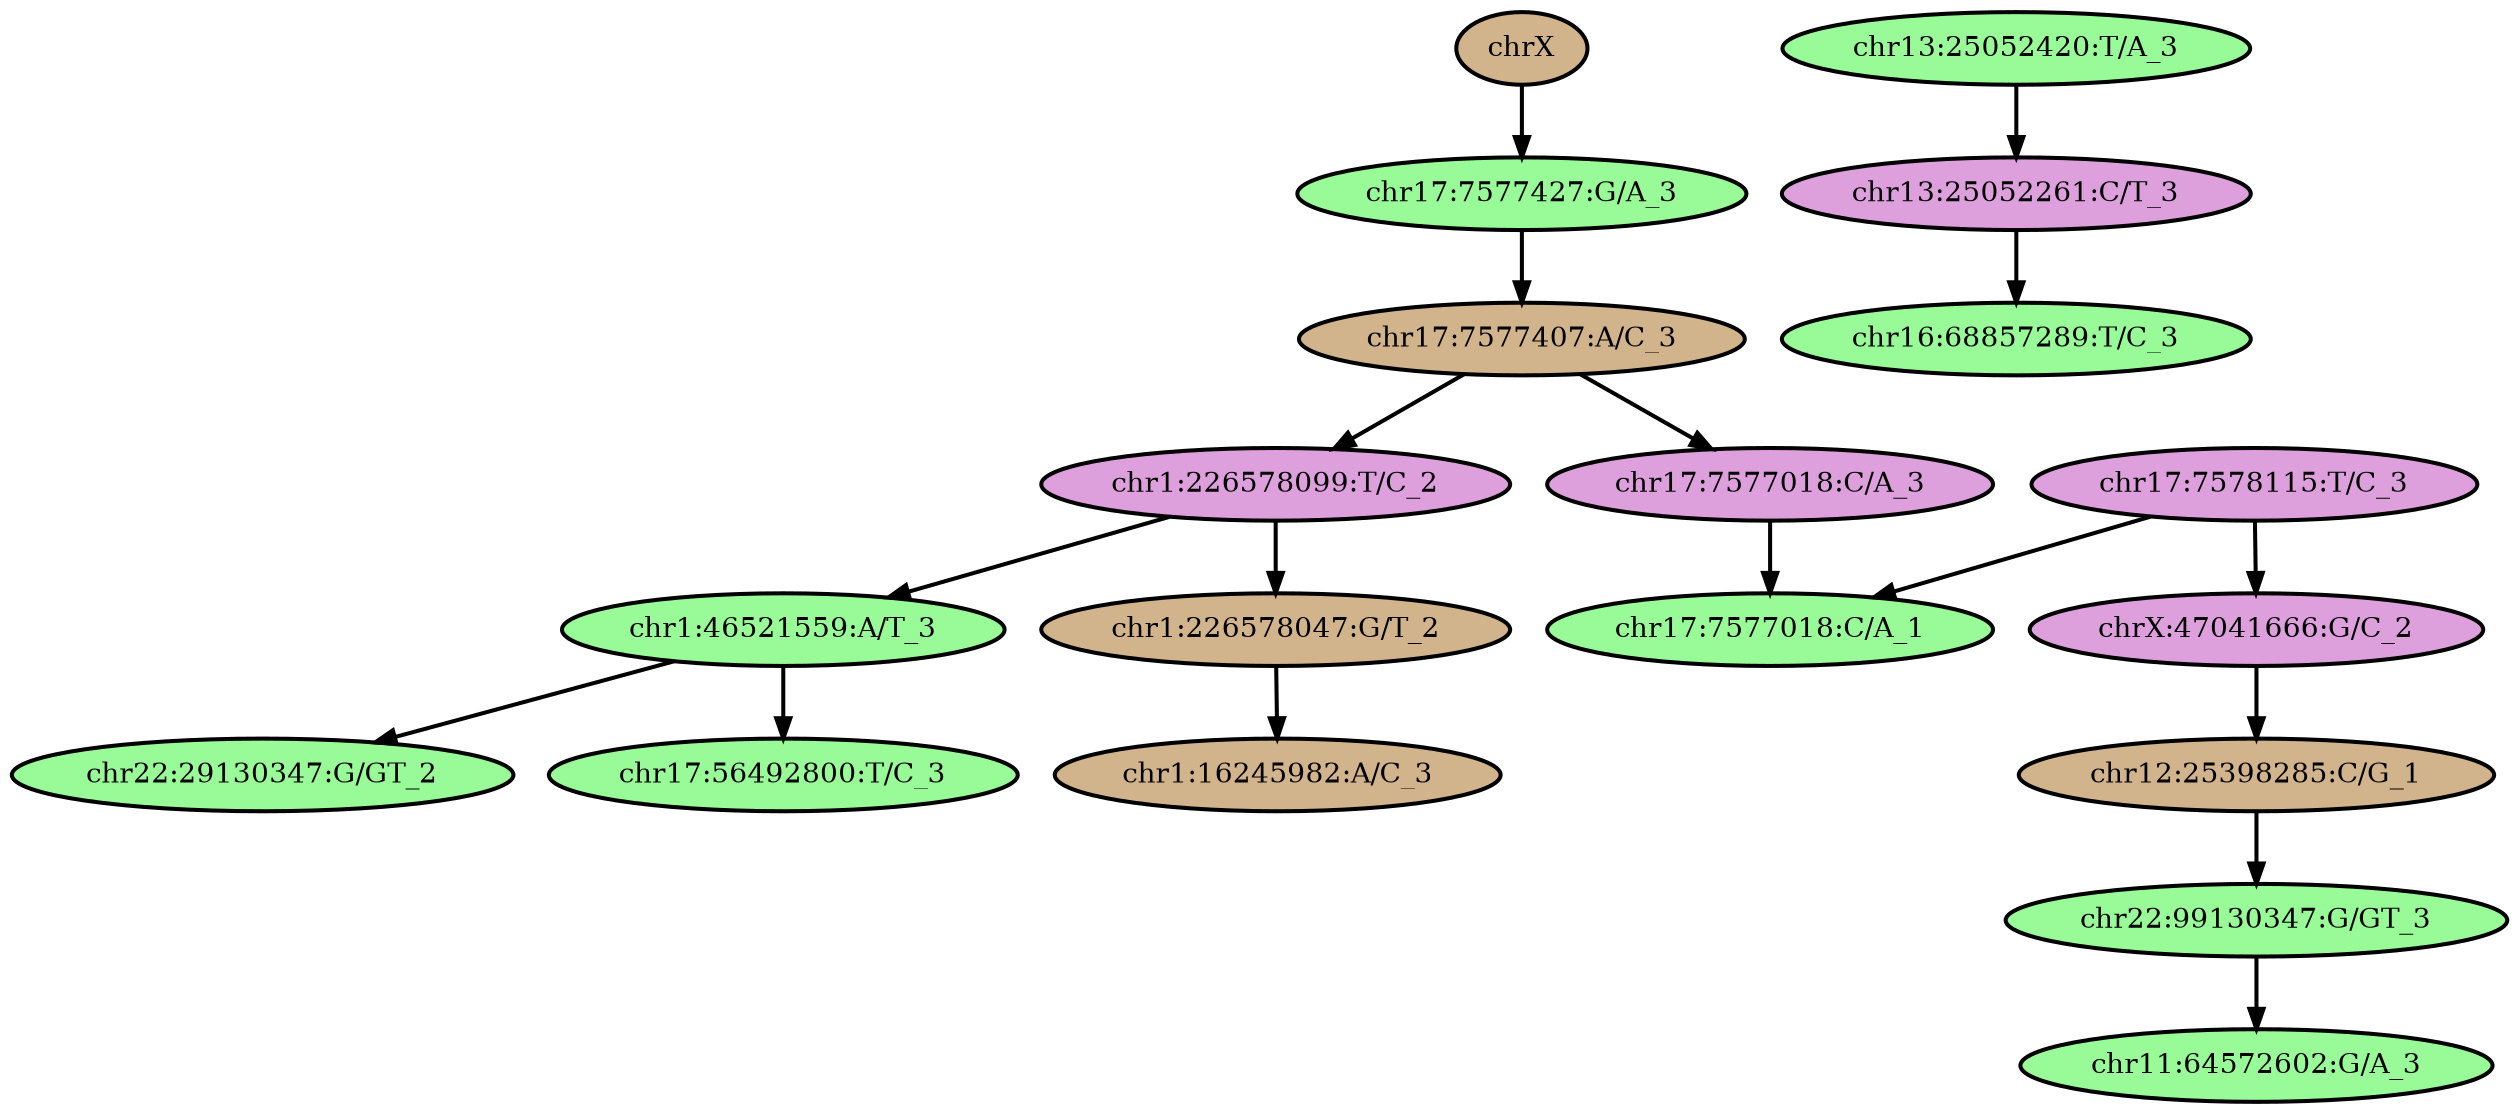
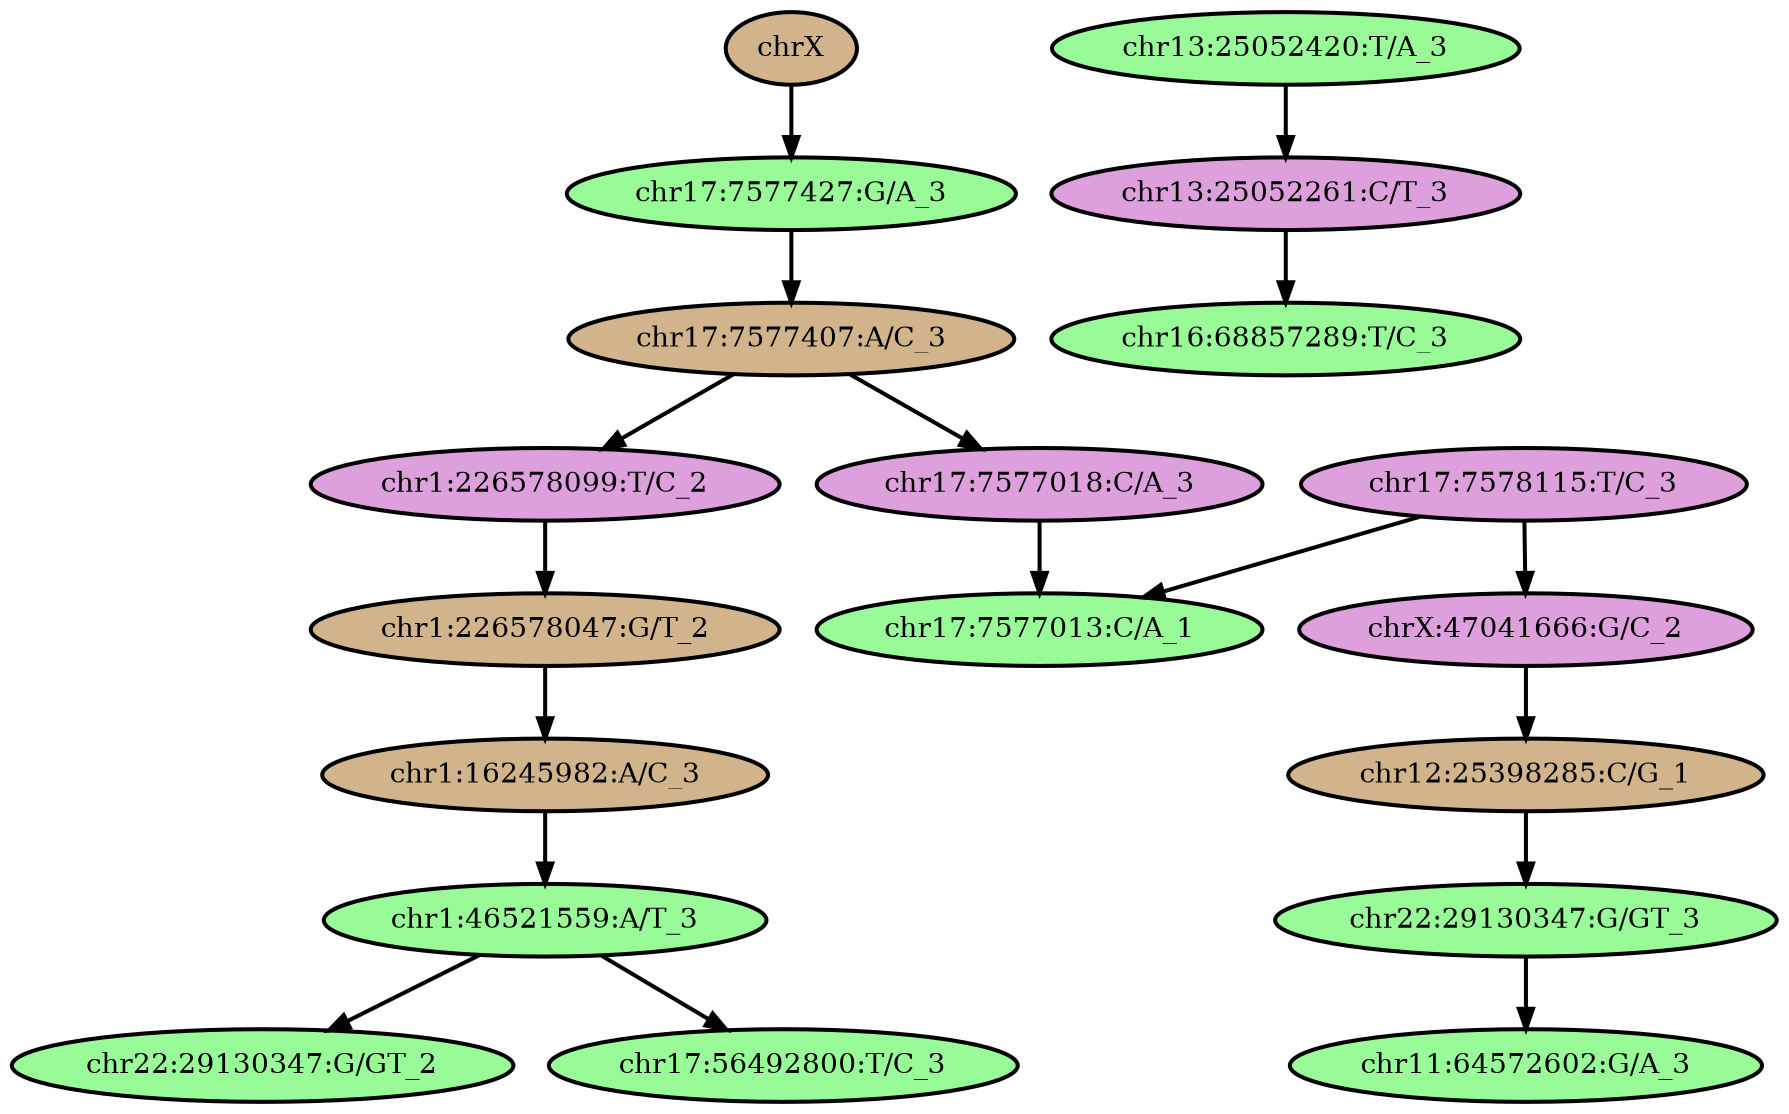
  digraph {
    rankdir=TB
    node [fillcolor=palegreen style="bold,filled"]
    edge [style=bold]
    n1 [fillcolor=tan label=chrX]
    n2 [label="chr17:7577427:G/A_3"]
    n3 [fillcolor=tan label="chr17:7577407:A/C_3"]
    n4 [fillcolor=plum label="chr1:226578099:T/C_2"]
    n5 [fillcolor=plum label="chr17:7577018:C/A_3"]
    n6 [label="chr1:46521559:A/T_3"]
    n7 [fillcolor=tan label="chr1:226578047:G/T_2"]
-   n8 [label="chr17:7577018:C/A_1"]
+   n8 [label="chr17:7577013:C/A_1"]
    n9 [label="chr22:29130347:G/GT_2"]
    n10 [label="chr17:56492800:T/C_3"]
    n11 [fillcolor=tan label="chr1:16245982:A/C_3"]
    n12 [fillcolor=plum label="chr17:7578115:T/C_3"]
    n13 [fillcolor=plum label="chrX:47041666:G/C_2"]
    n14 [fillcolor=tan label="chr12:25398285:C/G_1"]
-   n15 [label="chr22:99130347:G/GT_3"]
+   n15 [label="chr22:29130347:G/GT_3"]
    n16 [label="chr11:64572602:G/A_3"]
    n17 [label="chr13:25052420:T/A_3"]
    n18 [fillcolor=plum label="chr13:25052261:C/T_3"]
    n19 [label="chr16:68857289:T/C_3"]
    n1 -> n2
    n2 -> n3
    n3 -> n4
    n3 -> n5
-   n4 -> n6
+   n11 -> n6
    n4 -> n7
    n5 -> n8
    n6 -> n9
    n6 -> n10
    n7 -> n11
    n12 -> n8
    n12 -> n13
    n13 -> n14
    n14 -> n15
    n15 -> n16
    n17 -> n18
    n18 -> n19
  }
